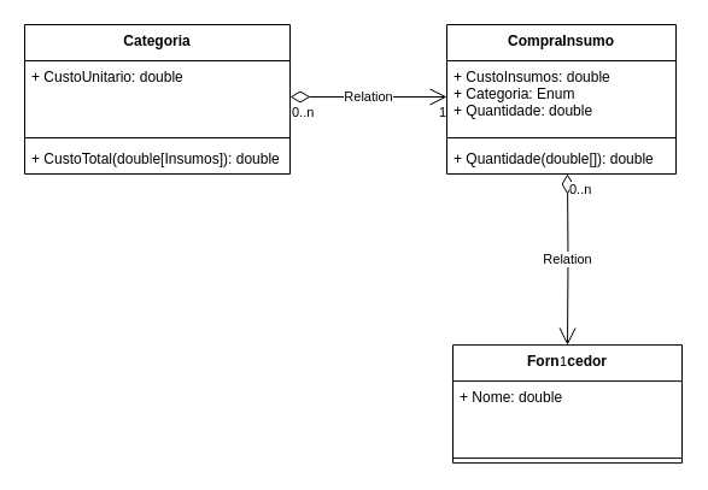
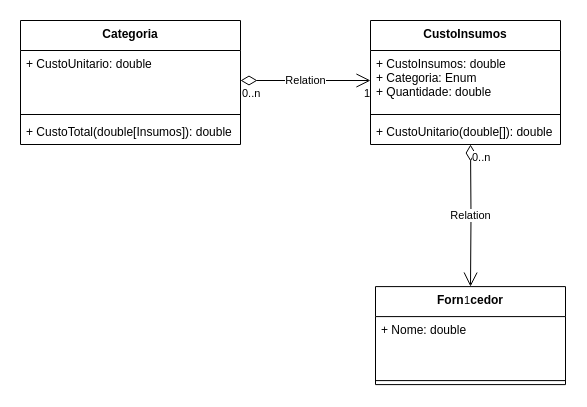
  <mxCell id="0" />
  <mxCell id="1" parent="0" />
  <mxCell id="2" value="Categoria" style="swimlane;fontStyle=1;align=center;verticalAlign=top;childLayout=stackLayout;horizontal=1;startSize=30;horizontalStack=0;resizeParent=1;resizeParentMax=0;resizeLast=0;collapsible=1;marginBottom=0;" vertex="1" parent="1"><mxGeometry x="20" y="20" width="220" height="124" as="geometry"><mxRectangle x="210" y="120" width="80" height="30" as="alternateBounds" /></mxGeometry></mxCell>
  <mxCell id="3" value="+ CustoUnitario: double" style="text;strokeColor=none;fillColor=none;align=left;verticalAlign=top;spacingLeft=4;spacingRight=4;overflow=hidden;rotatable=0;points=[[0,0.5],[1,0.5]];portConstraint=eastwest;" vertex="1" parent="2"><mxGeometry y="30" width="220" height="60" as="geometry" /></mxCell>
  <mxCell id="4" value="" style="line;strokeWidth=1;fillColor=none;align=left;verticalAlign=middle;spacingTop=-1;spacingLeft=3;spacingRight=3;rotatable=0;labelPosition=right;points=[];portConstraint=eastwest;" vertex="1" parent="2"><mxGeometry y="90" width="220" height="8" as="geometry" /></mxCell>
  <mxCell id="5" value="+ CustoTotal(double[Insumos]): double" style="text;strokeColor=none;fillColor=none;align=left;verticalAlign=top;spacingLeft=4;spacingRight=4;overflow=hidden;rotatable=0;points=[[0,0.5],[1,0.5]];portConstraint=eastwest;" vertex="1" parent="2"><mxGeometry y="98" width="220" height="26" as="geometry" /></mxCell>
- <mxCell id="6" value="CompraInsumo" style="swimlane;fontStyle=1;align=center;verticalAlign=top;childLayout=stackLayout;horizontal=1;startSize=30;horizontalStack=0;resizeParent=1;resizeParentMax=0;resizeLast=0;collapsible=1;marginBottom=0;" vertex="1" parent="1"><mxGeometry x="370" y="20" width="190" height="124" as="geometry"><mxRectangle x="210" y="120" width="80" height="30" as="alternateBounds" /></mxGeometry></mxCell>
+ <mxCell id="6" value="CustoInsumos" style="swimlane;fontStyle=1;align=center;verticalAlign=top;childLayout=stackLayout;horizontal=1;startSize=30;horizontalStack=0;resizeParent=1;resizeParentMax=0;resizeLast=0;collapsible=1;marginBottom=0;" vertex="1" parent="1"><mxGeometry x="370" y="20" width="190" height="124" as="geometry"><mxRectangle x="210" y="120" width="80" height="30" as="alternateBounds" /></mxGeometry></mxCell>
  <mxCell id="7" value="+ CustoInsumos: double&#10;+ Categoria: Enum&#10;+ Quantidade: double" style="text;strokeColor=none;fillColor=none;align=left;verticalAlign=top;spacingLeft=4;spacingRight=4;overflow=hidden;rotatable=0;points=[[0,0.5],[1,0.5]];portConstraint=eastwest;" vertex="1" parent="6"><mxGeometry y="30" width="190" height="60" as="geometry" /></mxCell>
  <mxCell id="8" value="" style="line;strokeWidth=1;fillColor=none;align=left;verticalAlign=middle;spacingTop=-1;spacingLeft=3;spacingRight=3;rotatable=0;labelPosition=right;points=[];portConstraint=eastwest;" vertex="1" parent="6"><mxGeometry y="90" width="190" height="8" as="geometry" /></mxCell>
- <mxCell id="9" value="+ Quantidade(double[]): double" style="text;strokeColor=none;fillColor=none;align=left;verticalAlign=top;spacingLeft=4;spacingRight=4;overflow=hidden;rotatable=0;points=[[0,0.5],[1,0.5]];portConstraint=eastwest;" vertex="1" parent="6"><mxGeometry y="98" width="190" height="26" as="geometry" /></mxCell>
+ <mxCell id="9" value="+ CustoUnitario(double[]): double" style="text;strokeColor=none;fillColor=none;align=left;verticalAlign=top;spacingLeft=4;spacingRight=4;overflow=hidden;rotatable=0;points=[[0,0.5],[1,0.5]];portConstraint=eastwest;" vertex="1" parent="6"><mxGeometry y="98" width="190" height="26" as="geometry" /></mxCell>
  <mxCell id="10" value="Relation" style="endArrow=open;html=1;endSize=12;startArrow=diamondThin;startSize=14;startFill=0;edgeStyle=orthogonalEdgeStyle;rounded=0;exitX=1;exitY=0.5;exitDx=0;exitDy=0;" edge="1" parent="1" source="3"><mxGeometry relative="1" as="geometry"><mxPoint x="290" y="120" as="sourcePoint" /><mxPoint x="370" y="80" as="targetPoint" /></mxGeometry></mxCell>
  <mxCell id="11" value="0..n" style="edgeLabel;resizable=0;html=1;align=left;verticalAlign=top;" connectable="0" vertex="1" parent="10"><mxGeometry x="-1" relative="1" as="geometry" /></mxCell>
  <mxCell id="12" value="1" style="edgeLabel;resizable=0;html=1;align=right;verticalAlign=top;" connectable="0" vertex="1" parent="10"><mxGeometry x="1" relative="1" as="geometry" /></mxCell>
  <mxCell id="13" value="Fornecedor" style="swimlane;fontStyle=1;align=center;verticalAlign=top;childLayout=stackLayout;horizontal=1;startSize=30;horizontalStack=0;resizeParent=1;resizeParentMax=0;resizeLast=0;collapsible=1;marginBottom=0;" vertex="1" parent="1"><mxGeometry x="375" y="286.1" width="190" height="98" as="geometry"><mxRectangle x="210" y="120" width="80" height="30" as="alternateBounds" /></mxGeometry></mxCell>
  <mxCell id="14" value="+ Nome: double" style="text;strokeColor=none;fillColor=none;align=left;verticalAlign=top;spacingLeft=4;spacingRight=4;overflow=hidden;rotatable=0;points=[[0,0.5],[1,0.5]];portConstraint=eastwest;" vertex="1" parent="13"><mxGeometry y="30" width="190" height="60" as="geometry" /></mxCell>
  <mxCell id="15" value="" style="line;strokeWidth=1;fillColor=none;align=left;verticalAlign=middle;spacingTop=-1;spacingLeft=3;spacingRight=3;rotatable=0;labelPosition=right;points=[];portConstraint=eastwest;" vertex="1" parent="13"><mxGeometry y="90" width="190" height="8" as="geometry" /></mxCell>
  <mxCell id="16" value="Relation" style="endArrow=open;html=1;endSize=12;startArrow=diamondThin;startSize=14;startFill=0;edgeStyle=orthogonalEdgeStyle;rounded=0;exitX=0.5;exitY=1.151;exitDx=0;exitDy=0;exitPerimeter=0;entryX=0.5;entryY=0;entryDx=0;entryDy=0;" edge="1" parent="1" target="13"><mxGeometry relative="1" as="geometry"><mxPoint x="470" y="144.026" as="sourcePoint" /><mxPoint x="375" y="346.1" as="targetPoint" /></mxGeometry></mxCell>
  <mxCell id="17" value="0..n" style="edgeLabel;resizable=0;html=1;align=left;verticalAlign=top;" connectable="0" vertex="1" parent="16"><mxGeometry x="-1" relative="1" as="geometry" /></mxCell>
  <mxCell id="18" value="1" style="edgeLabel;resizable=0;html=1;align=right;verticalAlign=top;" connectable="0" vertex="1" parent="16"><mxGeometry x="1" relative="1" as="geometry" /></mxCell>
